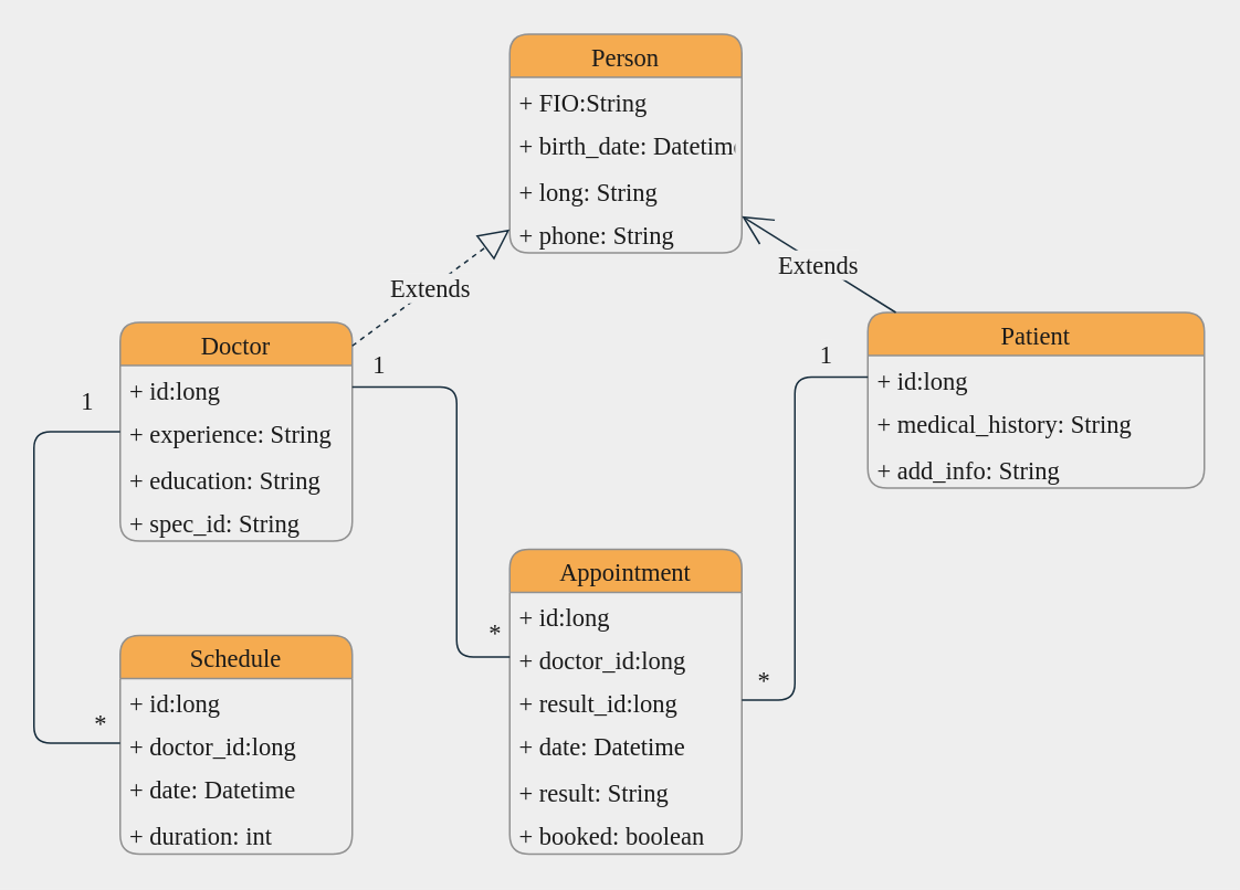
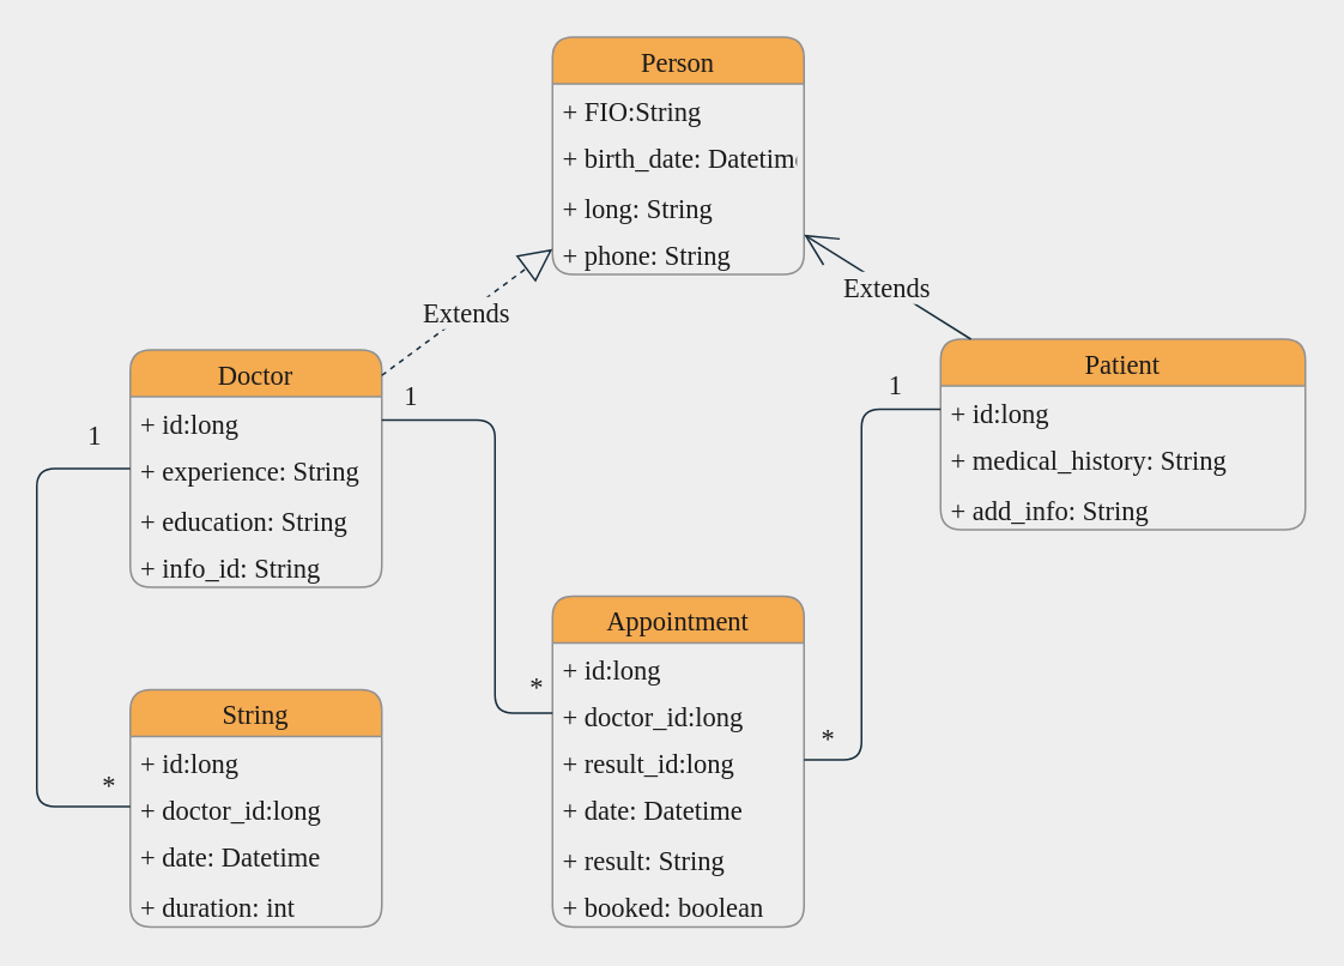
  <mxCell id="0" />
  <mxCell id="1" parent="0" />
  <mxCell id="2" value="Person" style="swimlane;fontStyle=0;childLayout=stackLayout;horizontal=1;startSize=26;fillColor=#F5AB50;horizontalStack=0;resizeParent=1;resizeParentMax=0;resizeLast=0;collapsible=1;marginBottom=0;strokeColor=#909090;fontColor=#1A1A1A;rounded=1;fontFamily=Times New Roman;fontSize=15;" parent="1" vertex="1"><mxGeometry x="307" y="20" width="140" height="132" as="geometry" /></mxCell>
  <mxCell id="3" value="+ FIO:String" style="text;strokeColor=none;fillColor=none;align=left;verticalAlign=top;spacingLeft=4;spacingRight=4;overflow=hidden;rotatable=0;points=[[0,0.5],[1,0.5]];portConstraint=eastwest;fontColor=#1A1A1A;rounded=1;fontFamily=Times New Roman;fontSize=15;" parent="2" vertex="1"><mxGeometry y="26" width="140" height="26" as="geometry" /></mxCell>
  <mxCell id="4" value="+ birth_date: Datetime" style="text;strokeColor=none;fillColor=none;align=left;verticalAlign=top;spacingLeft=4;spacingRight=4;overflow=hidden;rotatable=0;points=[[0,0.5],[1,0.5]];portConstraint=eastwest;fontColor=#1A1A1A;rounded=1;fontFamily=Times New Roman;fontSize=15;" parent="2" vertex="1"><mxGeometry y="52" width="140" height="28" as="geometry" /></mxCell>
  <mxCell id="5" value="+ long: String" style="text;strokeColor=none;fillColor=none;align=left;verticalAlign=top;spacingLeft=4;spacingRight=4;overflow=hidden;rotatable=0;points=[[0,0.5],[1,0.5]];portConstraint=eastwest;fontColor=#1A1A1A;rounded=1;fontFamily=Times New Roman;fontSize=15;" parent="2" vertex="1"><mxGeometry y="80" width="140" height="26" as="geometry" /></mxCell>
  <mxCell id="6" value="+ phone: String" style="text;strokeColor=none;fillColor=none;align=left;verticalAlign=top;spacingLeft=4;spacingRight=4;overflow=hidden;rotatable=0;points=[[0,0.5],[1,0.5]];portConstraint=eastwest;fontColor=#1A1A1A;rounded=1;fontFamily=Times New Roman;fontSize=15;" parent="2" vertex="1"><mxGeometry y="106" width="140" height="26" as="geometry" /></mxCell>
  <mxCell id="7" value="Doctor" style="swimlane;fontStyle=0;childLayout=stackLayout;horizontal=1;startSize=26;fillColor=#F5AB50;horizontalStack=0;resizeParent=1;resizeParentMax=0;resizeLast=0;collapsible=1;marginBottom=0;strokeColor=#909090;fontColor=#1A1A1A;rounded=1;fontFamily=Times New Roman;fontSize=15;" parent="1" vertex="1"><mxGeometry x="72" y="194" width="140" height="132" as="geometry" /></mxCell>
  <mxCell id="8" value="+ id:long" style="text;strokeColor=none;fillColor=none;align=left;verticalAlign=top;spacingLeft=4;spacingRight=4;overflow=hidden;rotatable=0;points=[[0,0.5],[1,0.5]];portConstraint=eastwest;fontColor=#1A1A1A;rounded=1;fontFamily=Times New Roman;fontSize=15;" parent="7" vertex="1"><mxGeometry y="26" width="140" height="26" as="geometry" /></mxCell>
  <mxCell id="9" value="+ experience: String" style="text;strokeColor=none;fillColor=none;align=left;verticalAlign=top;spacingLeft=4;spacingRight=4;overflow=hidden;rotatable=0;points=[[0,0.5],[1,0.5]];portConstraint=eastwest;fontColor=#1A1A1A;rounded=1;fontFamily=Times New Roman;fontSize=15;" parent="7" vertex="1"><mxGeometry y="52" width="140" height="28" as="geometry" /></mxCell>
  <mxCell id="10" value="+ education: String" style="text;strokeColor=none;fillColor=none;align=left;verticalAlign=top;spacingLeft=4;spacingRight=4;overflow=hidden;rotatable=0;points=[[0,0.5],[1,0.5]];portConstraint=eastwest;fontColor=#1A1A1A;rounded=1;fontFamily=Times New Roman;fontSize=15;" parent="7" vertex="1"><mxGeometry y="80" width="140" height="26" as="geometry" /></mxCell>
- <mxCell id="11" value="+ spec_id: String" style="text;strokeColor=none;fillColor=none;align=left;verticalAlign=top;spacingLeft=4;spacingRight=4;overflow=hidden;rotatable=0;points=[[0,0.5],[1,0.5]];portConstraint=eastwest;fontColor=#1A1A1A;rounded=1;fontFamily=Times New Roman;fontSize=15;" parent="7" vertex="1"><mxGeometry y="106" width="140" height="26" as="geometry" /></mxCell>
+ <mxCell id="11" value="+ info_id: String" style="text;strokeColor=none;fillColor=none;align=left;verticalAlign=top;spacingLeft=4;spacingRight=4;overflow=hidden;rotatable=0;points=[[0,0.5],[1,0.5]];portConstraint=eastwest;fontColor=#1A1A1A;rounded=1;fontFamily=Times New Roman;fontSize=15;" parent="7" vertex="1"><mxGeometry y="106" width="140" height="26" as="geometry" /></mxCell>
  <mxCell id="12" value="Patient" style="swimlane;fontStyle=0;childLayout=stackLayout;horizontal=1;startSize=26;fillColor=#F5AB50;horizontalStack=0;resizeParent=1;resizeParentMax=0;resizeLast=0;collapsible=1;marginBottom=0;strokeColor=#909090;fontColor=#1A1A1A;rounded=1;fontFamily=Times New Roman;fontSize=15;" parent="1" vertex="1"><mxGeometry x="523" y="188" width="203" height="106" as="geometry" /></mxCell>
  <mxCell id="13" value="+ id:long" style="text;strokeColor=none;fillColor=none;align=left;verticalAlign=top;spacingLeft=4;spacingRight=4;overflow=hidden;rotatable=0;points=[[0,0.5],[1,0.5]];portConstraint=eastwest;fontColor=#1A1A1A;rounded=1;fontFamily=Times New Roman;fontSize=15;" parent="12" vertex="1"><mxGeometry y="26" width="203" height="26" as="geometry" /></mxCell>
  <mxCell id="14" value="+ medical_history: String" style="text;strokeColor=none;fillColor=none;align=left;verticalAlign=top;spacingLeft=4;spacingRight=4;overflow=hidden;rotatable=0;points=[[0,0.5],[1,0.5]];portConstraint=eastwest;fontColor=#1A1A1A;rounded=1;fontFamily=Times New Roman;fontSize=15;" parent="12" vertex="1"><mxGeometry y="52" width="203" height="28" as="geometry" /></mxCell>
  <mxCell id="15" value="+ add_info: String" style="text;strokeColor=none;fillColor=none;align=left;verticalAlign=top;spacingLeft=4;spacingRight=4;overflow=hidden;rotatable=0;points=[[0,0.5],[1,0.5]];portConstraint=eastwest;fontColor=#1A1A1A;rounded=1;fontFamily=Times New Roman;fontSize=15;" parent="12" vertex="1"><mxGeometry y="80" width="203" height="26" as="geometry" /></mxCell>
  <mxCell id="16" value="Extends" style="endArrow=open;endSize=16;endFill=0;html=1;strokeColor=#182E3E;fontColor=#1A1A1A;labelBackgroundColor=#EEEEEE;fontFamily=Times New Roman;fontSize=15;" parent="1" source="12" target="2" edge="1"><mxGeometry width="160" relative="1" as="geometry"><mxPoint x="256" y="247" as="sourcePoint" /><mxPoint x="416" y="247" as="targetPoint" /></mxGeometry></mxCell>
  <mxCell id="17" value="Extends" style="endArrow=block;endSize=16;endFill=0;html=1;strokeColor=#182E3E;fontColor=#1A1A1A;labelBackgroundColor=#EEEEEE;fontFamily=Times New Roman;fontSize=15;dashed=1;" parent="1" source="7" target="2" edge="1"><mxGeometry width="160" relative="1" as="geometry"><mxPoint x="307" y="388" as="sourcePoint" /><mxPoint x="467" y="388" as="targetPoint" /></mxGeometry></mxCell>
- <mxCell id="18" value="Schedule" style="swimlane;fontStyle=0;childLayout=stackLayout;horizontal=1;startSize=26;fillColor=#F5AB50;horizontalStack=0;resizeParent=1;resizeParentMax=0;resizeLast=0;collapsible=1;marginBottom=0;strokeColor=#909090;fontColor=#1A1A1A;rounded=1;fontFamily=Times New Roman;fontSize=15;" parent="1" vertex="1"><mxGeometry x="72" y="383" width="140" height="132" as="geometry" /></mxCell>
+ <mxCell id="18" value="String" style="swimlane;fontStyle=0;childLayout=stackLayout;horizontal=1;startSize=26;fillColor=#F5AB50;horizontalStack=0;resizeParent=1;resizeParentMax=0;resizeLast=0;collapsible=1;marginBottom=0;strokeColor=#909090;fontColor=#1A1A1A;rounded=1;fontFamily=Times New Roman;fontSize=15;" parent="1" vertex="1"><mxGeometry x="72" y="383" width="140" height="132" as="geometry" /></mxCell>
  <mxCell id="19" value="+ id:long" style="text;strokeColor=none;fillColor=none;align=left;verticalAlign=top;spacingLeft=4;spacingRight=4;overflow=hidden;rotatable=0;points=[[0,0.5],[1,0.5]];portConstraint=eastwest;fontColor=#1A1A1A;rounded=1;fontFamily=Times New Roman;fontSize=15;" parent="18" vertex="1"><mxGeometry y="26" width="140" height="26" as="geometry" /></mxCell>
  <mxCell id="20" value="+ doctor_id:long" style="text;strokeColor=none;fillColor=none;align=left;verticalAlign=top;spacingLeft=4;spacingRight=4;overflow=hidden;rotatable=0;points=[[0,0.5],[1,0.5]];portConstraint=eastwest;fontColor=#1A1A1A;rounded=1;fontFamily=Times New Roman;fontSize=15;" parent="18" vertex="1"><mxGeometry y="52" width="140" height="26" as="geometry" /></mxCell>
  <mxCell id="21" value="+ date: Datetime" style="text;strokeColor=none;fillColor=none;align=left;verticalAlign=top;spacingLeft=4;spacingRight=4;overflow=hidden;rotatable=0;points=[[0,0.5],[1,0.5]];portConstraint=eastwest;fontColor=#1A1A1A;rounded=1;fontFamily=Times New Roman;fontSize=15;" parent="18" vertex="1"><mxGeometry y="78" width="140" height="28" as="geometry" /></mxCell>
  <mxCell id="22" value="+ duration: int" style="text;strokeColor=none;fillColor=none;align=left;verticalAlign=top;spacingLeft=4;spacingRight=4;overflow=hidden;rotatable=0;points=[[0,0.5],[1,0.5]];portConstraint=eastwest;fontColor=#1A1A1A;rounded=1;fontFamily=Times New Roman;fontSize=15;" parent="18" vertex="1"><mxGeometry y="106" width="140" height="26" as="geometry" /></mxCell>
  <mxCell id="23" value="Appointment" style="swimlane;fontStyle=0;childLayout=stackLayout;horizontal=1;startSize=26;fillColor=#F5AB50;horizontalStack=0;resizeParent=1;resizeParentMax=0;resizeLast=0;collapsible=1;marginBottom=0;strokeColor=#909090;fontColor=#1A1A1A;rounded=1;fontFamily=Times New Roman;fontSize=15;" parent="1" vertex="1"><mxGeometry x="307" y="331" width="140" height="184" as="geometry"><mxRectangle x="463" y="394" width="94" height="26" as="alternateBounds" /></mxGeometry></mxCell>
  <mxCell id="24" value="+ id:long" style="text;strokeColor=none;fillColor=none;align=left;verticalAlign=top;spacingLeft=4;spacingRight=4;overflow=hidden;rotatable=0;points=[[0,0.5],[1,0.5]];portConstraint=eastwest;fontColor=#1A1A1A;rounded=1;fontFamily=Times New Roman;fontSize=15;" parent="23" vertex="1"><mxGeometry y="26" width="140" height="26" as="geometry" /></mxCell>
  <mxCell id="25" value="+ doctor_id:long" style="text;strokeColor=none;fillColor=none;align=left;verticalAlign=top;spacingLeft=4;spacingRight=4;overflow=hidden;rotatable=0;points=[[0,0.5],[1,0.5]];portConstraint=eastwest;fontColor=#1A1A1A;rounded=1;fontFamily=Times New Roman;fontSize=15;" parent="23" vertex="1"><mxGeometry y="52" width="140" height="26" as="geometry" /></mxCell>
  <mxCell id="26" value="+ result_id:long" style="text;strokeColor=none;fillColor=none;align=left;verticalAlign=top;spacingLeft=4;spacingRight=4;overflow=hidden;rotatable=0;points=[[0,0.5],[1,0.5]];portConstraint=eastwest;fontColor=#1A1A1A;rounded=1;fontFamily=Times New Roman;fontSize=15;" parent="23" vertex="1"><mxGeometry y="78" width="140" height="26" as="geometry" /></mxCell>
  <mxCell id="27" value="+ date: Datetime" style="text;strokeColor=none;fillColor=none;align=left;verticalAlign=top;spacingLeft=4;spacingRight=4;overflow=hidden;rotatable=0;points=[[0,0.5],[1,0.5]];portConstraint=eastwest;fontColor=#1A1A1A;rounded=1;fontFamily=Times New Roman;fontSize=15;" parent="23" vertex="1"><mxGeometry y="104" width="140" height="28" as="geometry" /></mxCell>
  <mxCell id="28" value="+ result: String&#10;" style="text;strokeColor=none;fillColor=none;align=left;verticalAlign=top;spacingLeft=4;spacingRight=4;overflow=hidden;rotatable=0;points=[[0,0.5],[1,0.5]];portConstraint=eastwest;fontColor=#1A1A1A;rounded=1;fontFamily=Times New Roman;fontSize=15;" parent="23" vertex="1"><mxGeometry y="132" width="140" height="26" as="geometry" /></mxCell>
  <mxCell id="29" value="+ booked: boolean&#10;" style="text;strokeColor=none;fillColor=none;align=left;verticalAlign=top;spacingLeft=4;spacingRight=4;overflow=hidden;rotatable=0;points=[[0,0.5],[1,0.5]];portConstraint=eastwest;fontColor=#1A1A1A;rounded=1;fontFamily=Times New Roman;fontSize=15;" parent="23" vertex="1"><mxGeometry y="158" width="140" height="26" as="geometry" /></mxCell>
  <mxCell id="30" value="" style="endArrow=none;html=1;edgeStyle=orthogonalEdgeStyle;exitX=1;exitY=0.5;exitDx=0;exitDy=0;entryX=0;entryY=0.5;entryDx=0;entryDy=0;strokeColor=#182E3E;fontColor=#1A1A1A;labelBackgroundColor=#EEEEEE;fontFamily=Times New Roman;fontSize=15;" parent="1" source="26" target="13" edge="1"><mxGeometry relative="1" as="geometry"><mxPoint x="402" y="479" as="sourcePoint" /><mxPoint x="374" y="251" as="targetPoint" /><Array as="points"><mxPoint x="479" y="422" /><mxPoint x="479" y="227" /></Array></mxGeometry></mxCell>
  <mxCell id="31" value="&lt;font style=&quot;font-size: 15px;&quot;&gt;*&lt;/font&gt;" style="edgeLabel;resizable=0;html=1;align=left;verticalAlign=bottom;fontColor=#1A1A1A;rounded=1;labelBackgroundColor=#EEEEEE;fontFamily=Times New Roman;fontSize=15;" parent="30" connectable="0" vertex="1"><mxGeometry x="-1" relative="1" as="geometry"><mxPoint x="8" y="-1" as="offset" /></mxGeometry></mxCell>
  <mxCell id="32" value="&lt;font style=&quot;font-size: 15px;&quot;&gt;1&lt;/font&gt;" style="edgeLabel;resizable=0;html=1;align=right;verticalAlign=bottom;fontColor=#1A1A1A;rounded=1;labelBackgroundColor=#EEEEEE;fontFamily=Times New Roman;fontSize=15;" parent="30" connectable="0" vertex="1"><mxGeometry x="1" relative="1" as="geometry"><mxPoint x="-20.69" y="-3" as="offset" /></mxGeometry></mxCell>
  <mxCell id="33" style="edgeStyle=orthogonalEdgeStyle;curved=0;rounded=1;sketch=0;orthogonalLoop=1;jettySize=auto;html=1;strokeColor=#182E3E;fontColor=#1A1A1A;endArrow=none;endFill=0;fontFamily=Times New Roman;fontSize=15;entryX=0;entryY=0.5;entryDx=0;entryDy=0;" edge="1" parent="1" source="9" target="20"><mxGeometry relative="1" as="geometry"><Array as="points"><mxPoint x="20" y="260" /><mxPoint x="20" y="448" /></Array></mxGeometry></mxCell>
  <mxCell id="34" value="1" style="text;html=1;align=center;verticalAlign=middle;resizable=0;points=[];autosize=1;fontColor=#1A1A1A;fontFamily=Times New Roman;fontSize=15;" vertex="1" parent="1"><mxGeometry x="43" y="230" width="18" height="22" as="geometry" /></mxCell>
  <mxCell id="35" value="*" style="text;html=1;align=center;verticalAlign=middle;resizable=0;points=[];autosize=1;fontColor=#1A1A1A;fontFamily=Times New Roman;fontSize=15;" vertex="1" parent="1"><mxGeometry x="51" y="425" width="18" height="22" as="geometry" /></mxCell>
  <mxCell id="36" style="edgeStyle=orthogonalEdgeStyle;curved=0;rounded=1;sketch=0;orthogonalLoop=1;jettySize=auto;html=1;entryX=0;entryY=0.5;entryDx=0;entryDy=0;endArrow=none;endFill=0;strokeColor=#182E3E;fontFamily=Times New Roman;fontSize=15;fontColor=#1A1A1A;" edge="1" parent="1" source="8" target="25"><mxGeometry relative="1" as="geometry"><Array as="points"><mxPoint x="275" y="233" /><mxPoint x="275" y="396" /></Array></mxGeometry></mxCell>
  <mxCell id="37" value="1" style="text;html=1;align=center;verticalAlign=middle;resizable=0;points=[];autosize=1;fontSize=15;fontFamily=Times New Roman;fontColor=#1A1A1A;" vertex="1" parent="1"><mxGeometry x="219" y="208" width="18" height="22" as="geometry" /></mxCell>
  <mxCell id="38" value="*" style="text;html=1;align=center;verticalAlign=middle;resizable=0;points=[];autosize=1;fontSize=15;fontFamily=Times New Roman;fontColor=#1A1A1A;" vertex="1" parent="1"><mxGeometry x="289" y="370" width="18" height="22" as="geometry" /></mxCell>
